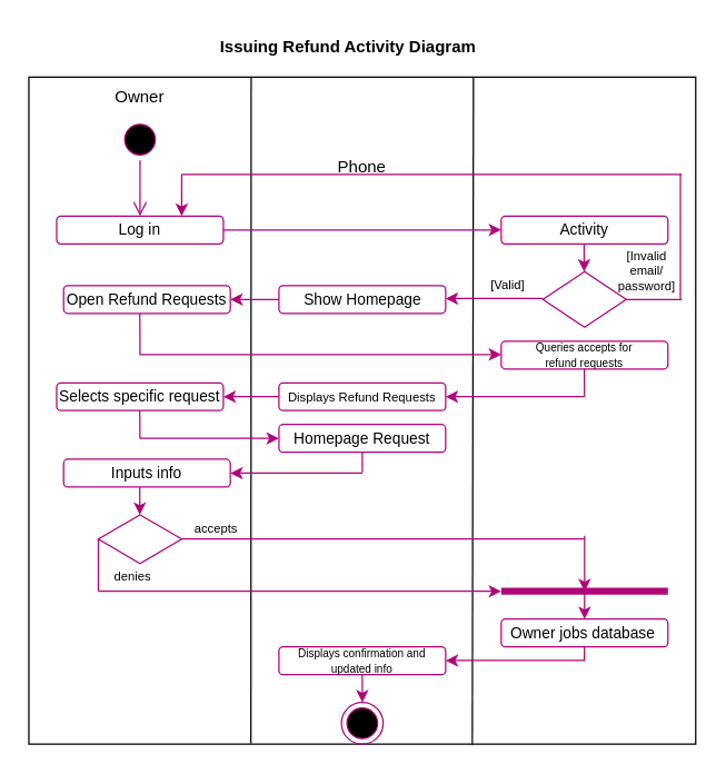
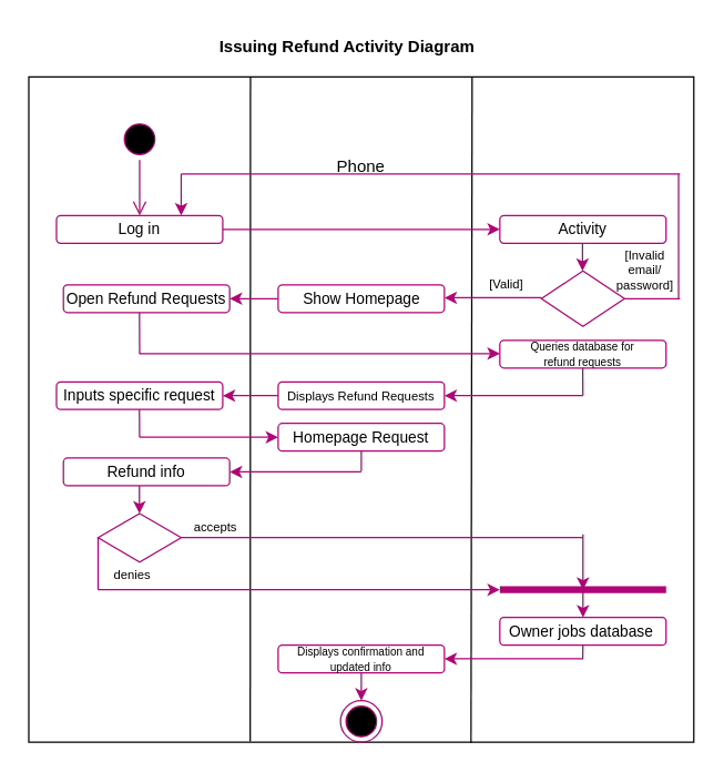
  <mxCell id="0" />
  <mxCell id="1" parent="0" />
  <mxCell id="2" value="" style="rounded=0;whiteSpace=wrap;html=1;" parent="1" vertex="1"><mxGeometry x="20" y="55" width="480" height="480" as="geometry" /></mxCell>
  <mxCell id="3" value="" style="endArrow=none;html=1;rounded=0;entryX=0.333;entryY=0.999;entryDx=0;entryDy=0;entryPerimeter=0;" parent="1" edge="1" target="2"><mxGeometry width="50" height="50" relative="1" as="geometry"><mxPoint x="180" y="55" as="sourcePoint" /><mxPoint x="180" y="455" as="targetPoint" /></mxGeometry></mxCell>
  <mxCell id="4" value="" style="endArrow=none;html=1;rounded=0;entryX=0.665;entryY=1.001;entryDx=0;entryDy=0;entryPerimeter=0;" parent="1" edge="1" target="2"><mxGeometry width="50" height="50" relative="1" as="geometry"><mxPoint x="340" y="55" as="sourcePoint" /><mxPoint x="340" y="475" as="targetPoint" /></mxGeometry></mxCell>
  <mxCell id="5" value="Issuing Refund Activity Diagram" style="text;align=center;fontStyle=1;verticalAlign=middle;spacingLeft=3;spacingRight=3;strokeColor=none;rotatable=0;points=[[0,0.5],[1,0.5]];portConstraint=eastwest;" parent="1" vertex="1"><mxGeometry x="210" y="20" width="80" height="26" as="geometry" /></mxCell>
- <mxCell id="6" value="Owner" style="text;html=1;strokeColor=none;fillColor=none;align=center;verticalAlign=middle;whiteSpace=wrap;rounded=0;" parent="1" vertex="1"><mxGeometry x="70" y="55" width="60" height="30" as="geometry" /></mxCell>
  <mxCell id="7" value="Phone" style="text;html=1;strokeColor=none;fillColor=none;align=center;verticalAlign=middle;whiteSpace=wrap;rounded=0;" parent="1" vertex="1"><mxGeometry x="230" y="105" width="60" height="30" as="geometry" /></mxCell>
  <mxCell id="8" value="" style="ellipse;html=1;shape=startState;fillColor=#000000;strokeColor=#B00577;" parent="1" vertex="1"><mxGeometry x="85" y="85" width="30" height="30" as="geometry" /></mxCell>
  <mxCell id="9" value="" style="edgeStyle=orthogonalEdgeStyle;html=1;verticalAlign=bottom;endArrow=open;endSize=8;strokeColor=#B00577;rounded=0;" parent="1" source="8" edge="1"><mxGeometry relative="1" as="geometry"><mxPoint x="100" y="155" as="targetPoint" /></mxGeometry></mxCell>
  <mxCell id="10" value="" style="rounded=1;whiteSpace=wrap;html=1;strokeColor=#B00577;" parent="1" vertex="1"><mxGeometry x="40" y="155" width="120" height="20" as="geometry" /></mxCell>
  <mxCell id="11" value="Log in" style="text;html=1;strokeColor=none;fillColor=none;align=center;verticalAlign=middle;whiteSpace=wrap;rounded=0;fontSize=11;" parent="1" vertex="1"><mxGeometry x="70" y="150" width="60" height="30" as="geometry" /></mxCell>
  <mxCell id="12" value="" style="endArrow=classic;html=1;rounded=0;strokeColor=#B00577;exitX=1;exitY=0.5;exitDx=0;exitDy=0;entryX=0;entryY=0.5;entryDx=0;entryDy=0;" parent="1" source="10" target="13" edge="1"><mxGeometry width="50" height="50" relative="1" as="geometry"><mxPoint x="330" y="215" as="sourcePoint" /><mxPoint x="380" y="165" as="targetPoint" /></mxGeometry></mxCell>
  <mxCell id="13" value="" style="rounded=1;whiteSpace=wrap;html=1;strokeColor=#B00577;" parent="1" vertex="1"><mxGeometry x="360" y="155" width="120" height="20" as="geometry" /></mxCell>
  <mxCell id="14" value="Activity" style="text;html=1;strokeColor=none;fillColor=none;align=center;verticalAlign=middle;whiteSpace=wrap;rounded=0;fontSize=11;" parent="1" vertex="1"><mxGeometry x="390" y="150" width="60" height="30" as="geometry" /></mxCell>
  <mxCell id="15" value="" style="endArrow=none;html=1;rounded=0;strokeColor=#B00577;" parent="1" edge="1"><mxGeometry width="50" height="50" relative="1" as="geometry"><mxPoint x="489" y="215" as="sourcePoint" /><mxPoint x="489" y="125" as="targetPoint" /></mxGeometry></mxCell>
  <mxCell id="16" value="" style="endArrow=none;html=1;rounded=0;strokeColor=#B00577;" parent="1" edge="1"><mxGeometry width="50" height="50" relative="1" as="geometry"><mxPoint x="130" y="125" as="sourcePoint" /><mxPoint x="490" y="125" as="targetPoint" /></mxGeometry></mxCell>
  <mxCell id="17" value="" style="endArrow=classic;html=1;rounded=0;strokeColor=#B00577;" parent="1" edge="1"><mxGeometry width="50" height="50" relative="1" as="geometry"><mxPoint x="130" y="125" as="sourcePoint" /><mxPoint x="130" y="155" as="targetPoint" /></mxGeometry></mxCell>
  <mxCell id="18" value="[Invalid email/ password]" style="text;html=1;strokeColor=none;fillColor=none;align=center;verticalAlign=middle;whiteSpace=wrap;rounded=0;fontSize=9;" parent="1" vertex="1"><mxGeometry x="440" y="185" width="50" height="20" as="geometry" /></mxCell>
  <mxCell id="19" value="" style="rhombus;whiteSpace=wrap;html=1;strokeColor=#B00577;" parent="1" vertex="1"><mxGeometry x="390" y="195" width="60" height="40" as="geometry" /></mxCell>
  <mxCell id="20" value="" style="endArrow=none;html=1;rounded=0;strokeColor=#B00577;" parent="1" edge="1"><mxGeometry width="50" height="50" relative="1" as="geometry"><mxPoint x="450" y="215" as="sourcePoint" /><mxPoint x="490" y="215" as="targetPoint" /></mxGeometry></mxCell>
  <mxCell id="21" value="" style="rounded=1;whiteSpace=wrap;html=1;strokeColor=#B00577;" parent="1" vertex="1"><mxGeometry x="200" y="205" width="120" height="20" as="geometry" /></mxCell>
  <mxCell id="22" value="Show Homepage" style="text;html=1;strokeColor=none;fillColor=none;align=center;verticalAlign=middle;whiteSpace=wrap;rounded=0;fontSize=11;" parent="1" vertex="1"><mxGeometry x="212.5" y="200" width="95" height="30" as="geometry" /></mxCell>
  <mxCell id="23" value="" style="endArrow=classic;html=1;rounded=0;strokeColor=#B00577;" parent="1" edge="1"><mxGeometry width="50" height="50" relative="1" as="geometry"><mxPoint x="390" y="214.33" as="sourcePoint" /><mxPoint x="320" y="214.33" as="targetPoint" /></mxGeometry></mxCell>
  <mxCell id="24" value="[Valid]" style="text;html=1;strokeColor=none;fillColor=none;align=center;verticalAlign=middle;whiteSpace=wrap;rounded=0;fontSize=9;" parent="1" vertex="1"><mxGeometry x="340" y="195" width="50" height="20" as="geometry" /></mxCell>
  <mxCell id="25" value="" style="rounded=1;whiteSpace=wrap;html=1;strokeColor=#B00577;" parent="1" vertex="1"><mxGeometry x="45" y="205" width="120" height="20" as="geometry" /></mxCell>
  <mxCell id="26" value="Open Refund Requests" style="text;html=1;strokeColor=none;fillColor=none;align=center;verticalAlign=middle;whiteSpace=wrap;rounded=0;fontSize=11;" parent="1" vertex="1"><mxGeometry x="45" y="200" width="120" height="30" as="geometry" /></mxCell>
  <mxCell id="27" value="" style="endArrow=classic;html=1;rounded=0;strokeColor=#B00577;entryX=1;entryY=0.5;entryDx=0;entryDy=0;" parent="1" source="21" target="26" edge="1"><mxGeometry width="50" height="50" relative="1" as="geometry"><mxPoint x="200" y="215" as="sourcePoint" /><mxPoint x="170" y="214" as="targetPoint" /></mxGeometry></mxCell>
  <mxCell id="28" value="" style="endArrow=classic;html=1;rounded=0;strokeColor=#B00577;" parent="1" edge="1"><mxGeometry width="50" height="50" relative="1" as="geometry"><mxPoint x="419.67" y="175" as="sourcePoint" /><mxPoint x="419.67" y="195" as="targetPoint" /></mxGeometry></mxCell>
  <mxCell id="29" value="" style="ellipse;html=1;shape=endState;fillColor=#000000;strokeColor=#B00577;fontSize=8;" parent="1" vertex="1"><mxGeometry x="245" y="505" width="30" height="30" as="geometry" /></mxCell>
  <mxCell id="30" value="" style="rounded=1;whiteSpace=wrap;html=1;strokeColor=#B00577;" parent="1" vertex="1"><mxGeometry x="360" y="245" width="120" height="20" as="geometry" /></mxCell>
- <mxCell id="31" value="&lt;font style=&quot;font-size: 8px&quot;&gt;Queries accepts for &lt;br&gt;refund requests&lt;br&gt;&lt;/font&gt;" style="text;html=1;strokeColor=none;fillColor=none;align=center;verticalAlign=middle;whiteSpace=wrap;rounded=0;fontSize=9;" parent="1" vertex="1"><mxGeometry x="360" y="242.5" width="120" height="25" as="geometry" /></mxCell>
+ <mxCell id="31" value="&lt;font style=&quot;font-size: 8px&quot;&gt;Queries database for &lt;br&gt;refund requests&lt;br&gt;&lt;/font&gt;" style="text;html=1;strokeColor=none;fillColor=none;align=center;verticalAlign=middle;whiteSpace=wrap;rounded=0;fontSize=9;" parent="1" vertex="1"><mxGeometry x="360" y="242.5" width="120" height="25" as="geometry" /></mxCell>
  <mxCell id="32" value="" style="rounded=1;whiteSpace=wrap;html=1;strokeColor=#B00577;" parent="1" vertex="1"><mxGeometry x="200" y="275" width="120" height="20" as="geometry" /></mxCell>
  <mxCell id="33" value="&lt;font style=&quot;font-size: 9px&quot;&gt;Displays Refund Requests&lt;/font&gt;" style="text;html=1;strokeColor=none;fillColor=none;align=center;verticalAlign=middle;whiteSpace=wrap;rounded=0;fontSize=11;" parent="1" vertex="1"><mxGeometry x="200" y="270" width="120" height="30" as="geometry" /></mxCell>
  <mxCell id="34" value="" style="rounded=1;whiteSpace=wrap;html=1;strokeColor=#B00577;" parent="1" vertex="1"><mxGeometry x="40" y="275" width="120" height="20" as="geometry" /></mxCell>
- <mxCell id="35" value="&lt;font style=&quot;font-size: 11px&quot;&gt;Selects specific request&lt;/font&gt;" style="text;html=1;strokeColor=none;fillColor=none;align=center;verticalAlign=middle;whiteSpace=wrap;rounded=0;fontSize=11;" parent="1" vertex="1"><mxGeometry x="40" y="270" width="120" height="30" as="geometry" /></mxCell>
+ <mxCell id="35" value="&lt;font style=&quot;font-size: 11px&quot;&gt;Inputs specific request&lt;/font&gt;" style="text;html=1;strokeColor=none;fillColor=none;align=center;verticalAlign=middle;whiteSpace=wrap;rounded=0;fontSize=11;" parent="1" vertex="1"><mxGeometry x="40" y="270" width="120" height="30" as="geometry" /></mxCell>
  <mxCell id="36" value="" style="endArrow=classic;html=1;rounded=0;strokeColor=#B00577;entryX=1;entryY=0.5;entryDx=0;entryDy=0;" parent="1" target="34" edge="1"><mxGeometry width="50" height="50" relative="1" as="geometry"><mxPoint x="200" y="284.99" as="sourcePoint" /><mxPoint x="170" y="285" as="targetPoint" /></mxGeometry></mxCell>
  <mxCell id="37" value="" style="rounded=1;whiteSpace=wrap;html=1;strokeColor=#B00577;" parent="1" vertex="1"><mxGeometry x="360" y="445" width="120" height="20" as="geometry" /></mxCell>
  <mxCell id="38" value="Owner jobs database" style="text;html=1;strokeColor=none;fillColor=none;align=center;verticalAlign=middle;whiteSpace=wrap;rounded=0;fontSize=11;" parent="1" vertex="1"><mxGeometry x="360" y="447.5" width="117.5" height="15" as="geometry" /></mxCell>
  <mxCell id="39" value="" style="endArrow=none;html=1;rounded=0;fontSize=11;strokeColor=#B00577;" parent="1" edge="1"><mxGeometry width="50" height="50" relative="1" as="geometry"><mxPoint x="419.83" y="475" as="sourcePoint" /><mxPoint x="419.96" y="465" as="targetPoint" /></mxGeometry></mxCell>
  <mxCell id="40" value="" style="endArrow=classic;html=1;rounded=0;fontSize=11;strokeColor=#B00577;" parent="1" edge="1"><mxGeometry width="50" height="50" relative="1" as="geometry"><mxPoint x="420" y="474.83" as="sourcePoint" /><mxPoint x="320" y="474.83" as="targetPoint" /></mxGeometry></mxCell>
  <mxCell id="41" value="" style="rounded=1;whiteSpace=wrap;html=1;strokeColor=#B00577;" parent="1" vertex="1"><mxGeometry x="200" y="465" width="120" height="20" as="geometry" /></mxCell>
  <mxCell id="42" value="" style="endArrow=classic;html=1;rounded=0;strokeColor=#B00577;entryX=0.5;entryY=0;entryDx=0;entryDy=0;exitX=0.5;exitY=1;exitDx=0;exitDy=0;" parent="1" edge="1" target="29" source="41"><mxGeometry width="50" height="50" relative="1" as="geometry"><mxPoint x="260" y="495" as="sourcePoint" /><mxPoint x="259.75" y="415" as="targetPoint" /><Array as="points" /></mxGeometry></mxCell>
  <mxCell id="43" value="" style="endArrow=none;html=1;rounded=0;fontSize=11;strokeColor=#B00577;" edge="1" parent="1"><mxGeometry width="50" height="50" relative="1" as="geometry"><mxPoint x="100" y="255" as="sourcePoint" /><mxPoint x="99.87" y="225" as="targetPoint" /></mxGeometry></mxCell>
  <mxCell id="44" value="" style="endArrow=classic;html=1;rounded=0;fontSize=11;strokeColor=#B00577;" edge="1" parent="1"><mxGeometry width="50" height="50" relative="1" as="geometry"><mxPoint x="100" y="254.67" as="sourcePoint" /><mxPoint x="360" y="254.67" as="targetPoint" /></mxGeometry></mxCell>
  <mxCell id="45" value="" style="endArrow=none;html=1;rounded=0;fontSize=11;strokeColor=#B00577;" edge="1" parent="1"><mxGeometry width="50" height="50" relative="1" as="geometry"><mxPoint x="419.95" y="285" as="sourcePoint" /><mxPoint x="419.83" y="265" as="targetPoint" /></mxGeometry></mxCell>
  <mxCell id="46" value="" style="endArrow=classic;html=1;rounded=0;fontSize=11;strokeColor=#B00577;" edge="1" parent="1"><mxGeometry width="50" height="50" relative="1" as="geometry"><mxPoint x="420" y="285" as="sourcePoint" /><mxPoint x="320" y="285" as="targetPoint" /></mxGeometry></mxCell>
  <mxCell id="47" value="" style="rounded=1;whiteSpace=wrap;html=1;strokeColor=#B00577;" vertex="1" parent="1"><mxGeometry x="200" y="305" width="120" height="20" as="geometry" /></mxCell>
  <mxCell id="48" value="" style="endArrow=none;html=1;rounded=0;fontSize=11;strokeColor=#B00577;" edge="1" parent="1"><mxGeometry width="50" height="50" relative="1" as="geometry"><mxPoint x="99.95" y="315" as="sourcePoint" /><mxPoint x="99.83" y="295" as="targetPoint" /></mxGeometry></mxCell>
  <mxCell id="49" value="" style="endArrow=classic;html=1;rounded=0;fontSize=11;strokeColor=#B00577;" edge="1" parent="1"><mxGeometry width="50" height="50" relative="1" as="geometry"><mxPoint x="100" y="314.83" as="sourcePoint" /><mxPoint x="200" y="315" as="targetPoint" /></mxGeometry></mxCell>
  <mxCell id="50" value="&lt;font style=&quot;font-size: 11px&quot;&gt;Homepage Request&lt;/font&gt;" style="text;html=1;strokeColor=none;fillColor=none;align=center;verticalAlign=middle;whiteSpace=wrap;rounded=0;fontSize=11;" vertex="1" parent="1"><mxGeometry x="200" y="300" width="120" height="30" as="geometry" /></mxCell>
  <mxCell id="51" value="" style="rounded=1;whiteSpace=wrap;html=1;strokeColor=#B00577;" vertex="1" parent="1"><mxGeometry x="45" y="330" width="120" height="20" as="geometry" /></mxCell>
  <mxCell id="52" value="" style="endArrow=none;html=1;rounded=0;fontSize=11;strokeColor=#B00577;" edge="1" parent="1"><mxGeometry width="50" height="50" relative="1" as="geometry"><mxPoint x="260" y="345" as="sourcePoint" /><mxPoint x="260" y="325" as="targetPoint" /></mxGeometry></mxCell>
  <mxCell id="53" value="" style="rounded=1;whiteSpace=wrap;html=1;strokeColor=#FFFFFF;" vertex="1" parent="1"><mxGeometry x="255" y="340" width="10" height="10" as="geometry" /></mxCell>
  <mxCell id="54" value="" style="endArrow=classic;html=1;rounded=0;fontSize=11;strokeColor=#B00577;" edge="1" parent="1"><mxGeometry width="50" height="50" relative="1" as="geometry"><mxPoint x="260" y="340" as="sourcePoint" /><mxPoint x="165" y="340" as="targetPoint" /></mxGeometry></mxCell>
- <mxCell id="55" value="Inputs info" style="text;html=1;strokeColor=none;fillColor=none;align=center;verticalAlign=middle;whiteSpace=wrap;rounded=0;fontSize=11;" vertex="1" parent="1"><mxGeometry x="45" y="325" width="120" height="30" as="geometry" /></mxCell>
+ <mxCell id="55" value="Refund info" style="text;html=1;strokeColor=none;fillColor=none;align=center;verticalAlign=middle;whiteSpace=wrap;rounded=0;fontSize=11;" vertex="1" parent="1"><mxGeometry x="45" y="325" width="120" height="30" as="geometry" /></mxCell>
  <mxCell id="56" value="" style="endArrow=none;html=1;rounded=0;fontSize=11;strokeWidth=5;strokeColor=#B00577;" edge="1" parent="1"><mxGeometry width="50" height="50" relative="1" as="geometry"><mxPoint x="360" y="425" as="sourcePoint" /><mxPoint x="480" y="425" as="targetPoint" /></mxGeometry></mxCell>
  <mxCell id="57" value="" style="endArrow=classic;html=1;rounded=0;strokeColor=#B00577;entryX=0.5;entryY=0;entryDx=0;entryDy=0;" edge="1" parent="1" target="37"><mxGeometry width="50" height="50" relative="1" as="geometry"><mxPoint x="420" y="425" as="sourcePoint" /><mxPoint x="421.08" y="400" as="targetPoint" /><Array as="points" /></mxGeometry></mxCell>
  <mxCell id="58" value="" style="endArrow=classic;html=1;rounded=0;strokeColor=#B00577;entryX=0.5;entryY=0;entryDx=0;entryDy=0;" edge="1" parent="1"><mxGeometry width="50" height="50" relative="1" as="geometry"><mxPoint x="99.83" y="350" as="sourcePoint" /><mxPoint x="99.83" y="370" as="targetPoint" /><Array as="points" /></mxGeometry></mxCell>
  <mxCell id="59" value="" style="rhombus;whiteSpace=wrap;html=1;strokeColor=#B00577;" vertex="1" parent="1"><mxGeometry x="70" y="370" width="60" height="35" as="geometry" /></mxCell>
  <mxCell id="60" value="" style="endArrow=classic;html=1;rounded=0;fontSize=11;strokeColor=#B00577;strokeWidth=1;" edge="1" parent="1"><mxGeometry width="50" height="50" relative="1" as="geometry"><mxPoint x="70" y="425" as="sourcePoint" /><mxPoint x="360" y="425" as="targetPoint" /></mxGeometry></mxCell>
  <mxCell id="61" value="" style="endArrow=none;html=1;rounded=0;fontSize=11;strokeColor=#B00577;strokeWidth=1;entryX=0;entryY=0.5;entryDx=0;entryDy=0;" edge="1" parent="1" target="59"><mxGeometry width="50" height="50" relative="1" as="geometry"><mxPoint x="70" y="425" as="sourcePoint" /><mxPoint x="70" y="405" as="targetPoint" /></mxGeometry></mxCell>
  <mxCell id="62" value="" style="endArrow=none;html=1;rounded=0;fontSize=11;strokeColor=#B00577;strokeWidth=1;" edge="1" parent="1"><mxGeometry width="50" height="50" relative="1" as="geometry"><mxPoint x="130" y="387.33" as="sourcePoint" /><mxPoint x="420" y="387.33" as="targetPoint" /></mxGeometry></mxCell>
  <mxCell id="63" value="" style="endArrow=classic;html=1;rounded=0;fontSize=11;strokeColor=#B00577;strokeWidth=1;" edge="1" parent="1"><mxGeometry width="50" height="50" relative="1" as="geometry"><mxPoint x="420" y="385" as="sourcePoint" /><mxPoint x="420" y="425" as="targetPoint" /></mxGeometry></mxCell>
  <mxCell id="64" value="accepts" style="text;html=1;strokeColor=none;fillColor=none;align=center;verticalAlign=middle;whiteSpace=wrap;rounded=0;fontSize=9;" vertex="1" parent="1"><mxGeometry x="130" y="370" width="50" height="20" as="geometry" /></mxCell>
  <mxCell id="65" value="denies" style="text;html=1;strokeColor=none;fillColor=none;align=center;verticalAlign=middle;whiteSpace=wrap;rounded=0;fontSize=9;" vertex="1" parent="1"><mxGeometry x="70" y="405" width="50" height="20" as="geometry" /></mxCell>
  <mxCell id="66" value="&lt;font style=&quot;font-size: 8px&quot;&gt;Displays confirmation and updated info&lt;br&gt;&lt;/font&gt;" style="text;html=1;strokeColor=none;fillColor=none;align=center;verticalAlign=middle;whiteSpace=wrap;rounded=0;fontSize=9;" vertex="1" parent="1"><mxGeometry x="200" y="462.5" width="120" height="25" as="geometry" /></mxCell>
